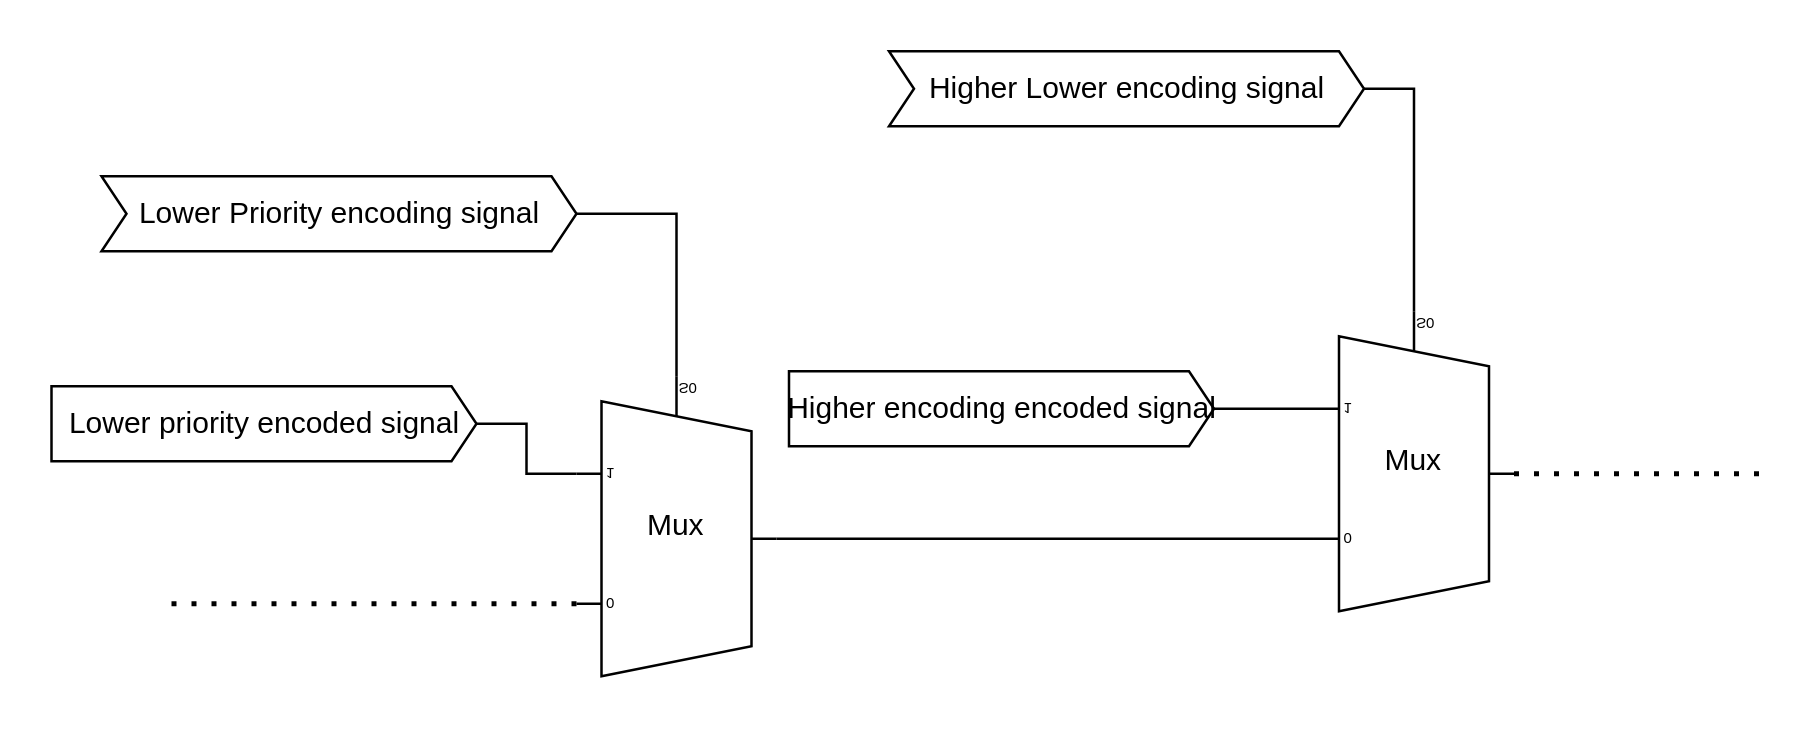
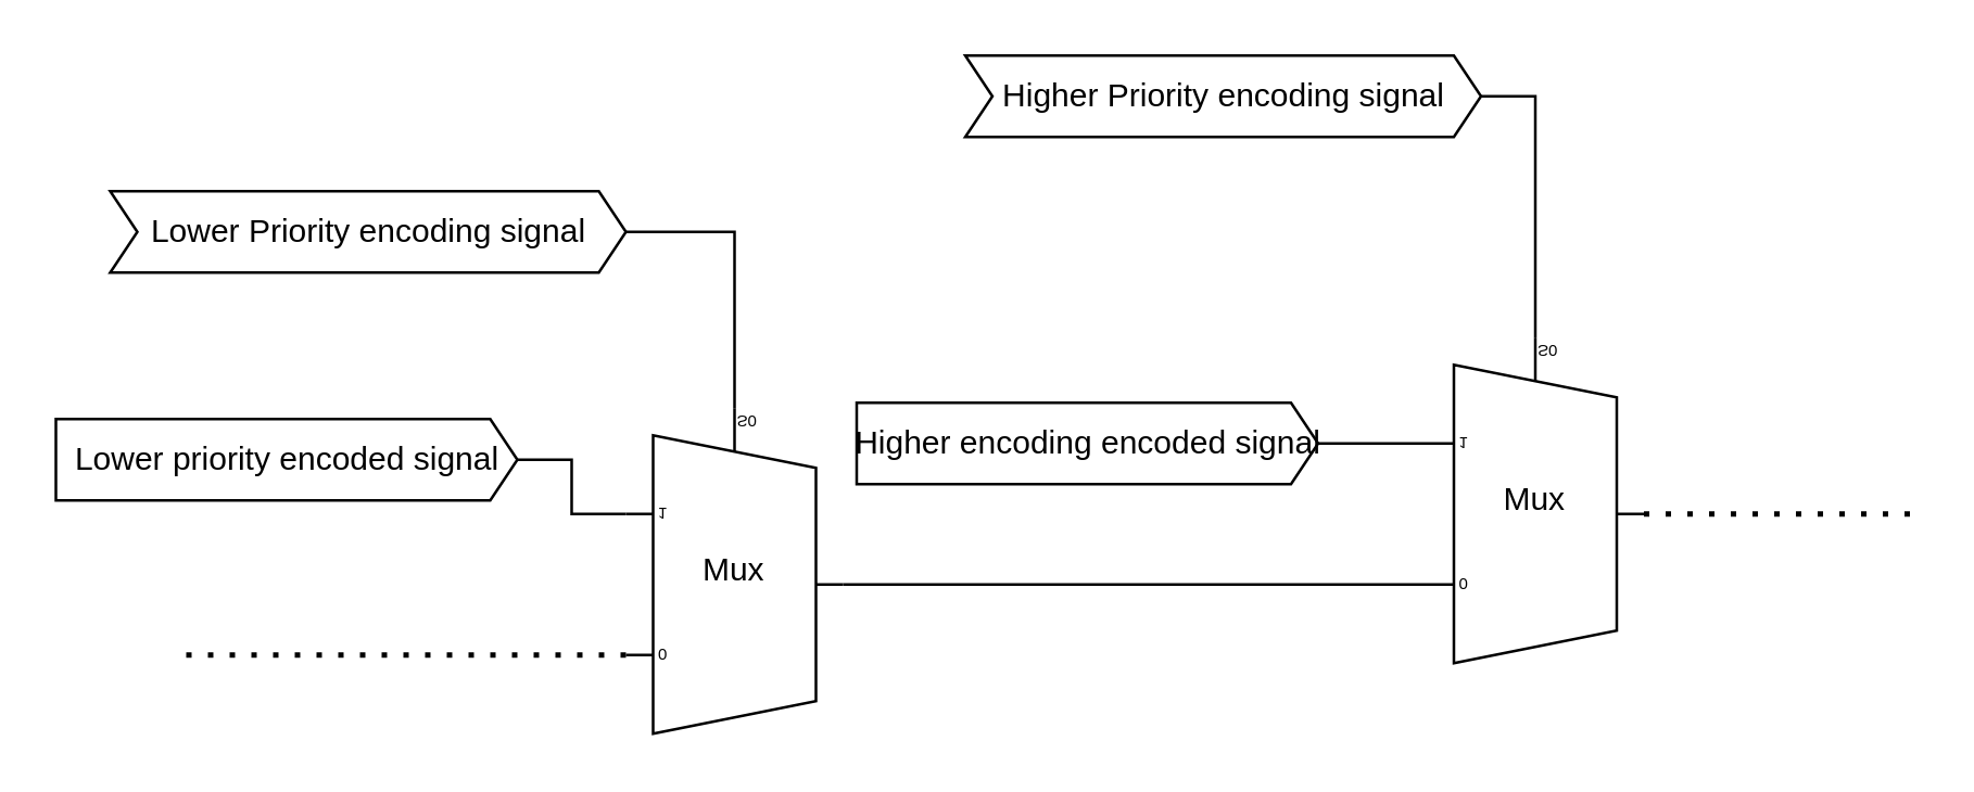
  <mxCell id="0" />
  <mxCell id="1" parent="0" />
  <mxCell id="2" value="Mux" style="shadow=0;dashed=0;align=center;html=1;strokeWidth=1;shape=mxgraph.electrical.abstract.mux2;whiteSpace=wrap;flipV=1;" parent="1" vertex="1"><mxGeometry x="525" y="124" width="80" height="120" as="geometry" /></mxCell>
  <mxCell id="3" style="edgeStyle=orthogonalEdgeStyle;rounded=0;orthogonalLoop=1;jettySize=auto;html=1;exitX=1;exitY=0.5;exitDx=0;exitDy=-5;exitPerimeter=0;entryX=0;entryY=0.217;entryDx=0;entryDy=3;entryPerimeter=0;endArrow=none;endFill=0;" parent="1" source="4" target="2" edge="1"><mxGeometry relative="1" as="geometry" /></mxCell>
  <mxCell id="4" value="Mux" style="shadow=0;dashed=0;align=center;html=1;strokeWidth=1;shape=mxgraph.electrical.abstract.mux2;whiteSpace=wrap;flipV=1;" parent="1" vertex="1"><mxGeometry x="230" y="150" width="80" height="120" as="geometry" /></mxCell>
  <mxCell id="5" style="edgeStyle=orthogonalEdgeStyle;rounded=0;orthogonalLoop=1;jettySize=auto;html=1;exitX=1;exitY=0.5;exitDx=0;exitDy=0;exitPerimeter=0;entryX=0.375;entryY=1;entryDx=10;entryDy=0;entryPerimeter=0;endArrow=none;endFill=0;" parent="1" source="6" target="2" edge="1"><mxGeometry relative="1" as="geometry" /></mxCell>
- <mxCell id="6" value="Higher Lower encoding signal" style="html=1;shadow=0;dashed=0;align=center;verticalAlign=middle;shape=mxgraph.arrows2.arrow;dy=0;dx=10;notch=10;" parent="1" vertex="1"><mxGeometry x="355" y="20" width="190" height="30" as="geometry" /></mxCell>
+ <mxCell id="6" value="Higher Priority encoding signal" style="html=1;shadow=0;dashed=0;align=center;verticalAlign=middle;shape=mxgraph.arrows2.arrow;dy=0;dx=10;notch=10;" parent="1" vertex="1"><mxGeometry x="355" y="20" width="190" height="30" as="geometry" /></mxCell>
  <mxCell id="7" style="edgeStyle=orthogonalEdgeStyle;rounded=0;orthogonalLoop=1;jettySize=auto;html=1;exitX=1;exitY=0.5;exitDx=0;exitDy=0;exitPerimeter=0;entryX=0.375;entryY=1;entryDx=10;entryDy=0;entryPerimeter=0;endArrow=none;endFill=0;" parent="1" source="8" target="4" edge="1"><mxGeometry relative="1" as="geometry" /></mxCell>
  <mxCell id="8" value="Lower Priority encoding signal" style="html=1;shadow=0;dashed=0;align=center;verticalAlign=middle;shape=mxgraph.arrows2.arrow;dy=0;dx=10;notch=10;" parent="1" vertex="1"><mxGeometry x="40" y="70" width="190" height="30" as="geometry" /></mxCell>
  <mxCell id="9" style="edgeStyle=orthogonalEdgeStyle;rounded=0;orthogonalLoop=1;jettySize=auto;html=1;exitX=1;exitY=0.5;exitDx=0;exitDy=0;exitPerimeter=0;entryX=0;entryY=0.65;entryDx=0;entryDy=3;entryPerimeter=0;endArrow=none;endFill=0;" parent="1" source="10" target="2" edge="1"><mxGeometry relative="1" as="geometry" /></mxCell>
  <mxCell id="10" value="Higher encoding encoded signal" style="html=1;shadow=0;dashed=0;align=center;verticalAlign=middle;shape=mxgraph.arrows2.arrow;dy=0;dx=10;notch=0;" parent="1" vertex="1"><mxGeometry x="315" y="148" width="170" height="30" as="geometry" /></mxCell>
  <mxCell id="11" style="edgeStyle=orthogonalEdgeStyle;rounded=0;orthogonalLoop=1;jettySize=auto;html=1;exitX=1;exitY=0.5;exitDx=0;exitDy=0;exitPerimeter=0;entryX=0;entryY=0.65;entryDx=0;entryDy=3;entryPerimeter=0;endArrow=none;endFill=0;" parent="1" source="12" target="4" edge="1"><mxGeometry relative="1" as="geometry" /></mxCell>
  <mxCell id="12" value="Lower priority encoded signal" style="html=1;shadow=0;dashed=0;align=center;verticalAlign=middle;shape=mxgraph.arrows2.arrow;dy=0;dx=10;notch=0;" parent="1" vertex="1"><mxGeometry x="20" y="154" width="170" height="30" as="geometry" /></mxCell>
  <mxCell id="13" value="" style="endArrow=none;dashed=1;html=1;dashPattern=1 3;strokeWidth=2;rounded=0;exitX=0;exitY=0.217;exitDx=0;exitDy=3;exitPerimeter=0;" parent="1" source="4" edge="1"><mxGeometry width="50" height="50" relative="1" as="geometry"><mxPoint x="315" y="180" as="sourcePoint" /><mxPoint x="65" y="241" as="targetPoint" /></mxGeometry></mxCell>
  <mxCell id="14" value="" style="endArrow=none;dashed=1;html=1;dashPattern=1 3;strokeWidth=2;rounded=0;exitX=1;exitY=0.5;exitDx=0;exitDy=-5;exitPerimeter=0;" parent="1" source="2" edge="1"><mxGeometry width="50" height="50" relative="1" as="geometry"><mxPoint x="315" y="180" as="sourcePoint" /><mxPoint x="705" y="189" as="targetPoint" /></mxGeometry></mxCell>
